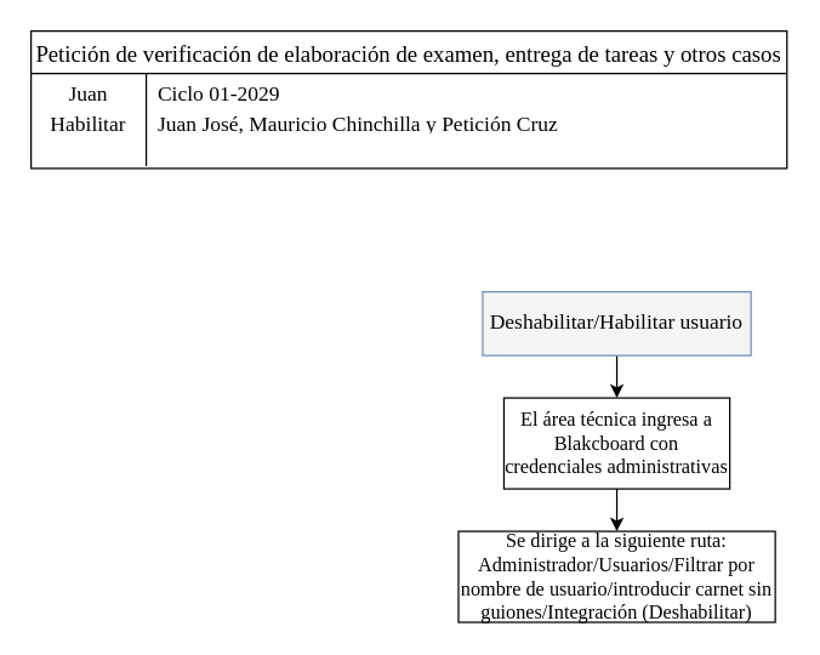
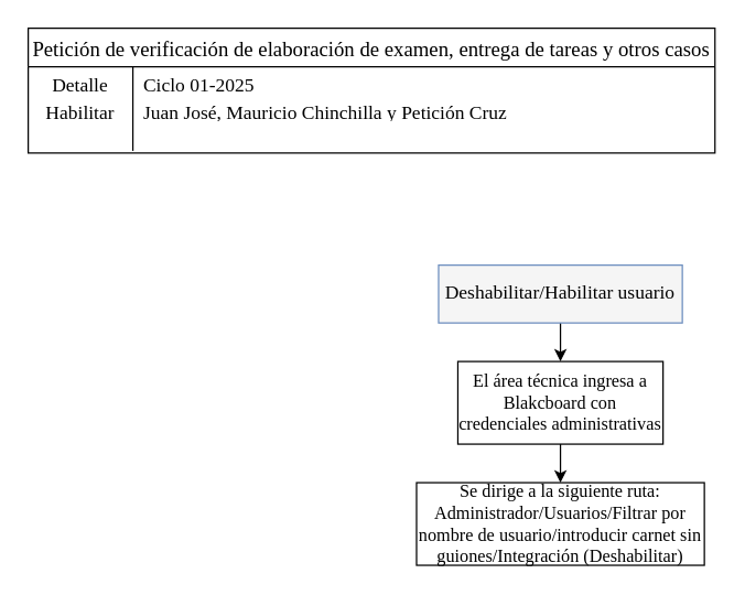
  <mxCell id="0" />
  <mxCell id="1" parent="0" />
  <mxCell id="2" value="Petición de verificación de elaboración de examen, entrega de tareas y otros casos" style="shape=table;startSize=28;container=1;collapsible=0;childLayout=tableLayout;fixedRows=1;rowLines=0;fontStyle=0;strokeColor=default;fontSize=15;fontFamily=Times New Roman;" vertex="1" parent="1"><mxGeometry x="20" y="20" width="498.697" height="90.612" as="geometry" /></mxCell>
  <mxCell id="3" value="" style="shape=tableRow;horizontal=0;startSize=0;swimlaneHead=0;swimlaneBody=0;top=0;left=0;bottom=0;right=0;collapsible=0;dropTarget=0;fillColor=none;points=[[0,0.5],[1,0.5]];portConstraint=eastwest;strokeColor=inherit;fontSize=16;fontFamily=Times New Roman;" vertex="1" parent="2"><mxGeometry y="28" width="498.697" height="20" as="geometry" /></mxCell>
- <mxCell id="4" value="&lt;font style=&quot;font-size: 14px;&quot;&gt;Juan&lt;/font&gt;&lt;div&gt;&lt;br&gt;&lt;/div&gt;" style="shape=partialRectangle;html=1;whiteSpace=wrap;connectable=0;fillColor=none;top=0;left=0;bottom=0;right=0;overflow=hidden;pointerEvents=1;strokeColor=inherit;fontSize=16;fontFamily=Times New Roman;" vertex="1" parent="3"><mxGeometry width="76" height="20" as="geometry"><mxRectangle width="76" height="20" as="alternateBounds" /></mxGeometry></mxCell>
- <mxCell id="5" value="&lt;font style=&quot;font-size: 14px;&quot;&gt;Ciclo 01-2029&lt;/font&gt;" style="shape=partialRectangle;html=1;whiteSpace=wrap;connectable=0;fillColor=none;top=0;left=0;bottom=0;right=0;align=left;spacingLeft=6;overflow=hidden;strokeColor=inherit;fontSize=16;fontFamily=Times New Roman;" vertex="1" parent="3"><mxGeometry x="76" width="423" height="20" as="geometry"><mxRectangle width="423" height="20" as="alternateBounds" /></mxGeometry></mxCell>
+ <mxCell id="4" value="&lt;font style=&quot;font-size: 14px;&quot;&gt;Detalle&lt;/font&gt;&lt;div&gt;&lt;br&gt;&lt;/div&gt;" style="shape=partialRectangle;html=1;whiteSpace=wrap;connectable=0;fillColor=none;top=0;left=0;bottom=0;right=0;overflow=hidden;pointerEvents=1;strokeColor=inherit;fontSize=16;fontFamily=Times New Roman;" vertex="1" parent="3"><mxGeometry width="76" height="20" as="geometry"><mxRectangle width="76" height="20" as="alternateBounds" /></mxGeometry></mxCell>
+ <mxCell id="5" value="&lt;font style=&quot;font-size: 14px;&quot;&gt;Ciclo 01-2025&lt;/font&gt;" style="shape=partialRectangle;html=1;whiteSpace=wrap;connectable=0;fillColor=none;top=0;left=0;bottom=0;right=0;align=left;spacingLeft=6;overflow=hidden;strokeColor=inherit;fontSize=16;fontFamily=Times New Roman;" vertex="1" parent="3"><mxGeometry x="76" width="423" height="20" as="geometry"><mxRectangle width="423" height="20" as="alternateBounds" /></mxGeometry></mxCell>
  <mxCell id="6" value="" style="shape=tableRow;horizontal=0;startSize=0;swimlaneHead=0;swimlaneBody=0;top=0;left=0;bottom=0;right=0;collapsible=0;dropTarget=0;fillColor=none;points=[[0,0.5],[1,0.5]];portConstraint=eastwest;strokeColor=inherit;fontSize=16;fontFamily=Times New Roman;" vertex="1" parent="2"><mxGeometry y="48" width="498.697" height="21" as="geometry" /></mxCell>
  <mxCell id="7" value="&lt;font style=&quot;font-size: 14px;&quot;&gt;Habilitar&lt;/font&gt;" style="shape=partialRectangle;html=1;whiteSpace=wrap;connectable=0;fillColor=none;top=0;left=0;bottom=0;right=0;overflow=hidden;strokeColor=inherit;fontSize=16;fontFamily=Times New Roman;" vertex="1" parent="6"><mxGeometry width="76" height="21" as="geometry"><mxRectangle width="76" height="21" as="alternateBounds" /></mxGeometry></mxCell>
  <mxCell id="8" value="&lt;span style=&quot;font-size: 14px;&quot;&gt;Juan José, Mauricio Chinchilla y Petición Cruz&lt;/span&gt;" style="shape=partialRectangle;html=1;whiteSpace=wrap;connectable=0;fillColor=none;top=0;left=0;bottom=0;right=0;align=left;spacingLeft=6;overflow=hidden;strokeColor=inherit;fontSize=16;fontFamily=Times New Roman;" vertex="1" parent="6"><mxGeometry x="76" width="423" height="21" as="geometry"><mxRectangle width="423" height="21" as="alternateBounds" /></mxGeometry></mxCell>
  <mxCell id="9" value="" style="shape=tableRow;horizontal=0;startSize=0;swimlaneHead=0;swimlaneBody=0;top=0;left=0;bottom=0;right=0;collapsible=0;dropTarget=0;fillColor=none;points=[[0,0.5],[1,0.5]];portConstraint=eastwest;strokeColor=inherit;fontSize=16;fontFamily=Times New Roman;" vertex="1" parent="2"><mxGeometry y="69" width="498.697" height="20" as="geometry" /></mxCell>
  <mxCell id="10" value="" style="shape=partialRectangle;html=1;whiteSpace=wrap;connectable=0;fillColor=none;top=0;left=0;bottom=0;right=0;overflow=hidden;strokeColor=inherit;fontSize=16;fontFamily=Times New Roman;" vertex="1" parent="9"><mxGeometry width="76" height="20" as="geometry"><mxRectangle width="76" height="20" as="alternateBounds" /></mxGeometry></mxCell>
  <mxCell id="11" value="" style="shape=partialRectangle;html=1;whiteSpace=wrap;connectable=0;fillColor=none;top=0;left=0;bottom=0;right=0;align=left;spacingLeft=6;overflow=hidden;strokeColor=inherit;fontSize=16;fontFamily=Times New Roman;" vertex="1" parent="9"><mxGeometry x="76" width="423" height="20" as="geometry"><mxRectangle width="423" height="20" as="alternateBounds" /></mxGeometry></mxCell>
  <mxCell id="12" value="" style="edgeStyle=orthogonalEdgeStyle;rounded=0;orthogonalLoop=1;jettySize=auto;html=1;" edge="1" parent="1" source="13" target="15"><mxGeometry relative="1" as="geometry" /></mxCell>
  <mxCell id="13" value="&lt;font style=&quot;font-size: 14px;&quot;&gt;Deshabilitar/Habilitar usuario&lt;/font&gt;" style="rounded=0;whiteSpace=wrap;html=1;fillColor=#f5f5f5;strokeColor=#6c8ebf;fontFamily=Times New Roman;fontSize=13;" vertex="1" parent="1"><mxGeometry x="318" y="192" width="177" height="42" as="geometry" /></mxCell>
  <mxCell id="14" value="" style="edgeStyle=orthogonalEdgeStyle;rounded=0;orthogonalLoop=1;jettySize=auto;html=1;" edge="1" parent="1" source="15" target="16"><mxGeometry relative="1" as="geometry" /></mxCell>
  <mxCell id="15" value="El área técnica ingresa a Blakcboard con credenciales administrativas" style="whiteSpace=wrap;html=1;fontSize=13;fontFamily=Times New Roman;rounded=0;" vertex="1" parent="1"><mxGeometry x="332" y="262" width="149" height="60" as="geometry" /></mxCell>
  <mxCell id="16" value="Se dirige a la siguiente ruta: Administrador/Usuarios/Filtrar por nombre de usuario/introducir carnet sin guiones/Integración (Deshabilitar)" style="whiteSpace=wrap;html=1;fontSize=13;fontFamily=Times New Roman;rounded=0;" vertex="1" parent="1"><mxGeometry x="302" y="350" width="209" height="60" as="geometry" /></mxCell>
